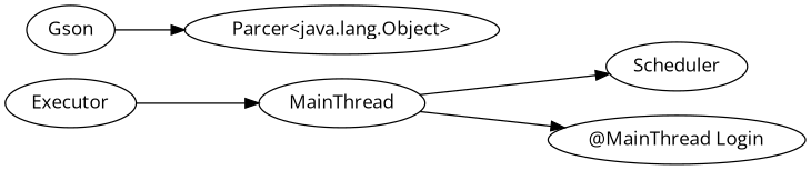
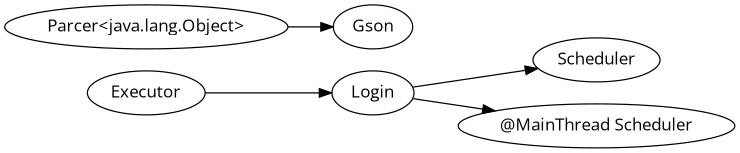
  digraph {
    concentrate=true
    fontname="Open Sans"
    rankdir=LR
    node [fontname="Open Sans"]
    edge [fontname="Open Sans"]
    n1 [label=Scheduler]
-   Login [label=MainThread]
-   n3 [label="@MainThread Login"]
+   Login
+   n3 [label="@MainThread Scheduler"]
    Executor
    n5 [label="Parcer<java.lang.Object>"]
    Gson
    Login -> n1
    Login -> n3
    Executor -> Login
-   Gson -> n5
+   n5 -> Gson
  }
